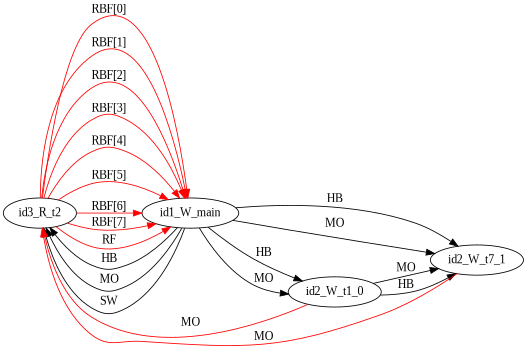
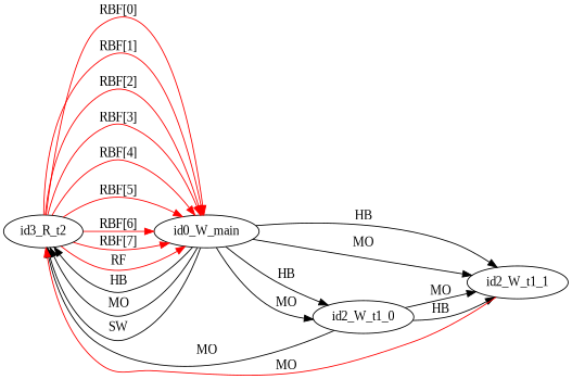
  digraph {
    fontname="Liberation Serif"
    rankdir=LR
    node [fontname="Liberation Serif"]
    edge [color=red fontname="Liberation Serif"]
    id3_R_t2
-   id1_W_main
+   id1_W_main [label=id0_W_main]
    id2_W_t1_0
-   id2_W_t1_1 [label=id2_W_t7_1]
+   id2_W_t1_1
    id3_R_t2 -> id1_W_main [label="RBF[0]"]
    id3_R_t2 -> id1_W_main [label="RBF[1]"]
    id3_R_t2 -> id1_W_main [label="RBF[2]"]
    id3_R_t2 -> id1_W_main [label="RBF[3]"]
    id3_R_t2 -> id1_W_main [label="RBF[4]"]
    id3_R_t2 -> id1_W_main [label="RBF[5]"]
    id3_R_t2 -> id1_W_main [label="RBF[6]"]
    id3_R_t2 -> id1_W_main [label="RBF[7]"]
    id3_R_t2 -> id1_W_main [label=RF]
    id1_W_main -> id3_R_t2 [color=black label=HB]
    id1_W_main -> id3_R_t2 [color=black label=MO]
    id1_W_main -> id3_R_t2 [color=black label=SW]
    id1_W_main -> id2_W_t1_0 [color=black label=HB]
    id1_W_main -> id2_W_t1_0 [color=black label=MO]
    id1_W_main -> id2_W_t1_1 [color=black label=HB]
    id1_W_main -> id2_W_t1_1 [color=black label=MO]
-   id2_W_t1_0 -> id3_R_t2 [label=MO]
+   id2_W_t1_0 -> id3_R_t2 [color=black label=MO]
    id2_W_t1_0 -> id2_W_t1_1 [color=black label=HB]
    id2_W_t1_0 -> id2_W_t1_1 [color=black label=MO]
    id2_W_t1_1 -> id3_R_t2 [label=MO]
  }
